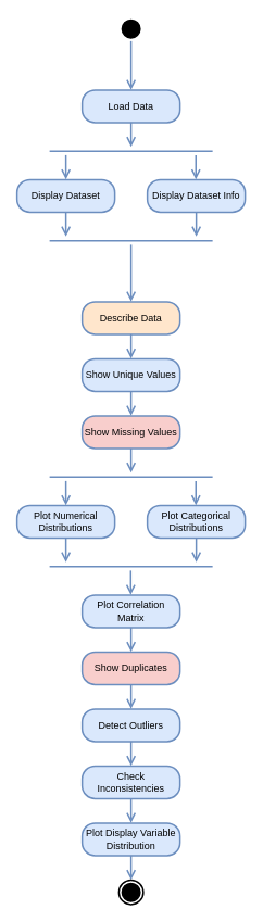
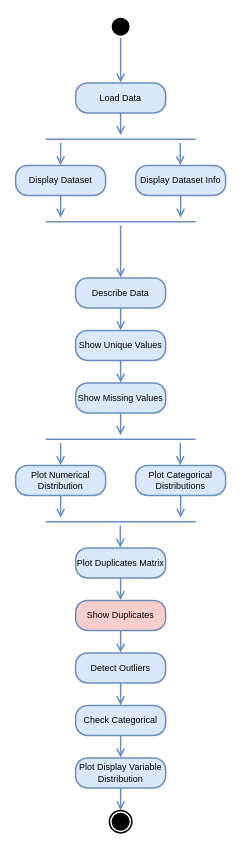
  <mxCell id="0" />
  <mxCell id="1" parent="0" />
  <mxCell id="2" value="" style="ellipse;html=1;shape=startState;fillColor=light-dark(#000000, #1d293b);strokeColor=#000000;labelBorderColor=none;fontStyle=0;textShadow=0;strokeWidth=2;" vertex="1" parent="1"><mxGeometry x="145" y="20" width="30" height="30" as="geometry" /></mxCell>
  <mxCell id="3" value="" style="edgeStyle=orthogonalEdgeStyle;html=1;verticalAlign=bottom;endArrow=open;endSize=8;strokeColor=#6c8ebf;rounded=0;fillColor=#dae8fc;labelBorderColor=none;fontStyle=0;textShadow=0;strokeWidth=2;" edge="1" parent="1" source="2"><mxGeometry relative="1" as="geometry"><mxPoint x="160" y="110" as="targetPoint" /></mxGeometry></mxCell>
  <mxCell id="4" value="Load Data" style="rounded=1;whiteSpace=wrap;html=1;arcSize=40;fillColor=#dae8fc;strokeColor=#6c8ebf;labelBorderColor=none;fontStyle=0;textShadow=0;strokeWidth=2;" vertex="1" parent="1"><mxGeometry x="100" y="110" width="120" height="40" as="geometry" /></mxCell>
  <mxCell id="5" value="" style="edgeStyle=orthogonalEdgeStyle;html=1;verticalAlign=bottom;endArrow=open;endSize=8;strokeColor=#6c8ebf;rounded=0;fillColor=#dae8fc;labelBorderColor=none;fontStyle=0;textShadow=0;strokeWidth=2;" edge="1" parent="1" source="4"><mxGeometry relative="1" as="geometry"><mxPoint x="160" y="180" as="targetPoint" /></mxGeometry></mxCell>
  <mxCell id="6" value="" style="shape=line;html=1;strokeWidth=2;strokeColor=#6c8ebf;fillColor=#dae8fc;labelBorderColor=none;fontStyle=0;textShadow=0;" vertex="1" parent="1"><mxGeometry x="60" y="180" width="200" height="10" as="geometry" /></mxCell>
  <mxCell id="7" value="" style="edgeStyle=orthogonalEdgeStyle;html=1;verticalAlign=bottom;endArrow=open;endSize=8;strokeColor=#6c8ebf;rounded=0;fillColor=#dae8fc;labelBorderColor=none;fontStyle=0;textShadow=0;strokeWidth=2;" edge="1" parent="1"><mxGeometry relative="1" as="geometry"><mxPoint x="80" y="220" as="targetPoint" /><mxPoint x="80" y="190" as="sourcePoint" /></mxGeometry></mxCell>
  <mxCell id="8" value="" style="edgeStyle=orthogonalEdgeStyle;html=1;verticalAlign=bottom;endArrow=open;endSize=8;strokeColor=#6c8ebf;rounded=0;fillColor=#dae8fc;labelBorderColor=none;fontStyle=0;textShadow=0;strokeWidth=2;" edge="1" parent="1"><mxGeometry relative="1" as="geometry"><mxPoint x="239.5" y="220" as="targetPoint" /><mxPoint x="239.5" y="190" as="sourcePoint" /></mxGeometry></mxCell>
  <mxCell id="9" value="Display Dataset" style="rounded=1;whiteSpace=wrap;html=1;arcSize=40;fillColor=#dae8fc;strokeColor=#6c8ebf;labelBorderColor=none;fontStyle=0;textShadow=0;strokeWidth=2;" vertex="1" parent="1"><mxGeometry x="20" y="220" width="120" height="40" as="geometry" /></mxCell>
  <mxCell id="10" value="" style="edgeStyle=orthogonalEdgeStyle;html=1;verticalAlign=bottom;endArrow=open;endSize=8;strokeColor=#6c8ebf;rounded=0;fillColor=#dae8fc;labelBorderColor=none;fontStyle=0;textShadow=0;strokeWidth=2;" edge="1" parent="1" source="9"><mxGeometry relative="1" as="geometry"><mxPoint x="80" y="290" as="targetPoint" /></mxGeometry></mxCell>
  <mxCell id="11" value="Display Dataset Info" style="rounded=1;whiteSpace=wrap;html=1;arcSize=40;fillColor=#dae8fc;strokeColor=#6c8ebf;labelBorderColor=none;fontStyle=0;textShadow=0;strokeWidth=2;" vertex="1" parent="1"><mxGeometry x="180" y="220" width="120" height="40" as="geometry" /></mxCell>
  <mxCell id="12" value="" style="edgeStyle=orthogonalEdgeStyle;html=1;verticalAlign=bottom;endArrow=open;endSize=8;strokeColor=#6c8ebf;rounded=0;fillColor=#dae8fc;labelBorderColor=none;fontStyle=0;textShadow=0;strokeWidth=2;" edge="1" parent="1" source="11"><mxGeometry relative="1" as="geometry"><mxPoint x="240" y="290" as="targetPoint" /></mxGeometry></mxCell>
  <mxCell id="13" value="" style="shape=line;html=1;strokeWidth=2;strokeColor=#6c8ebf;fillColor=#dae8fc;labelBorderColor=none;fontStyle=0;textShadow=0;" vertex="1" parent="1"><mxGeometry x="60" y="290" width="200" height="10" as="geometry" /></mxCell>
  <mxCell id="14" value="" style="edgeStyle=orthogonalEdgeStyle;html=1;verticalAlign=bottom;endArrow=open;endSize=8;strokeColor=#6c8ebf;rounded=0;fillColor=#dae8fc;labelBorderColor=none;fontStyle=0;textShadow=0;strokeWidth=2;" edge="1" parent="1" source="13"><mxGeometry relative="1" as="geometry"><mxPoint x="160" y="370" as="targetPoint" /></mxGeometry></mxCell>
- <mxCell id="15" value="Describe Data" style="rounded=1;whiteSpace=wrap;html=1;arcSize=40;fillColor=#ffe6cc;strokeColor=#6c8ebf;labelBorderColor=none;fontStyle=0;textShadow=0;strokeWidth=2;" vertex="1" parent="1"><mxGeometry x="100" y="370" width="120" height="40" as="geometry" /></mxCell>
+ <mxCell id="15" value="Describe Data" style="rounded=1;whiteSpace=wrap;html=1;arcSize=40;fillColor=#dae8fc;strokeColor=#6c8ebf;labelBorderColor=none;fontStyle=0;textShadow=0;strokeWidth=2;" vertex="1" parent="1"><mxGeometry x="100" y="370" width="120" height="40" as="geometry" /></mxCell>
  <mxCell id="16" value="" style="edgeStyle=orthogonalEdgeStyle;html=1;verticalAlign=bottom;endArrow=open;endSize=8;strokeColor=#6c8ebf;rounded=0;fillColor=#dae8fc;labelBorderColor=none;fontStyle=0;textShadow=0;strokeWidth=2;" edge="1" parent="1" source="15"><mxGeometry relative="1" as="geometry"><mxPoint x="160" y="440" as="targetPoint" /></mxGeometry></mxCell>
  <mxCell id="17" value="Show Unique Values" style="rounded=1;whiteSpace=wrap;html=1;arcSize=40;fillColor=#dae8fc;strokeColor=#6c8ebf;labelBorderColor=none;fontStyle=0;textShadow=0;strokeWidth=2;" vertex="1" parent="1"><mxGeometry x="100" y="440" width="120" height="40" as="geometry" /></mxCell>
  <mxCell id="18" value="" style="edgeStyle=orthogonalEdgeStyle;html=1;verticalAlign=bottom;endArrow=open;endSize=8;strokeColor=#6c8ebf;rounded=0;fillColor=#dae8fc;labelBorderColor=none;fontStyle=0;textShadow=0;strokeWidth=2;" edge="1" parent="1" source="17"><mxGeometry relative="1" as="geometry"><mxPoint x="160" y="510" as="targetPoint" /></mxGeometry></mxCell>
- <mxCell id="19" value="Show Missing Values" style="rounded=1;whiteSpace=wrap;html=1;arcSize=40;fillColor=#f8cecc;strokeColor=#6c8ebf;labelBorderColor=none;fontStyle=0;textShadow=0;strokeWidth=2;" vertex="1" parent="1"><mxGeometry x="100" y="510" width="120" height="40" as="geometry" /></mxCell>
+ <mxCell id="19" value="Show Missing Values" style="rounded=1;whiteSpace=wrap;html=1;arcSize=40;fillColor=#dae8fc;strokeColor=#6c8ebf;labelBorderColor=none;fontStyle=0;textShadow=0;strokeWidth=2;" vertex="1" parent="1"><mxGeometry x="100" y="510" width="120" height="40" as="geometry" /></mxCell>
  <mxCell id="20" value="" style="edgeStyle=orthogonalEdgeStyle;html=1;verticalAlign=bottom;endArrow=open;endSize=8;strokeColor=#6c8ebf;rounded=0;fillColor=#dae8fc;labelBorderColor=none;fontStyle=0;textShadow=0;strokeWidth=2;" edge="1" parent="1" source="19"><mxGeometry relative="1" as="geometry"><mxPoint x="160" y="580" as="targetPoint" /></mxGeometry></mxCell>
  <mxCell id="21" value="" style="shape=line;html=1;strokeWidth=2;strokeColor=#6c8ebf;fillColor=#dae8fc;labelBorderColor=none;fontStyle=0;textShadow=0;" vertex="1" parent="1"><mxGeometry x="60" y="580" width="200" height="10" as="geometry" /></mxCell>
  <mxCell id="22" value="" style="edgeStyle=orthogonalEdgeStyle;html=1;verticalAlign=bottom;endArrow=open;endSize=8;strokeColor=#6c8ebf;rounded=0;fillColor=#dae8fc;labelBorderColor=none;fontStyle=0;textShadow=0;strokeWidth=2;" edge="1" parent="1"><mxGeometry relative="1" as="geometry"><mxPoint x="80" y="620" as="targetPoint" /><mxPoint x="80" y="590" as="sourcePoint" /></mxGeometry></mxCell>
  <mxCell id="23" value="" style="edgeStyle=orthogonalEdgeStyle;html=1;verticalAlign=bottom;endArrow=open;endSize=8;strokeColor=#6c8ebf;rounded=0;fillColor=#dae8fc;labelBorderColor=none;fontStyle=0;textShadow=0;strokeWidth=2;" edge="1" parent="1"><mxGeometry relative="1" as="geometry"><mxPoint x="239.5" y="620" as="targetPoint" /><mxPoint x="239.5" y="590" as="sourcePoint" /></mxGeometry></mxCell>
- <mxCell id="24" value="Plot Numerical Distributions" style="rounded=1;whiteSpace=wrap;html=1;arcSize=40;fillColor=#dae8fc;strokeColor=#6c8ebf;labelBorderColor=none;fontStyle=0;textShadow=0;strokeWidth=2;" vertex="1" parent="1"><mxGeometry x="20" y="620" width="120" height="40" as="geometry" /></mxCell>
+ <mxCell id="24" value="Plot Numerical Distribution" style="rounded=1;whiteSpace=wrap;html=1;arcSize=40;fillColor=#dae8fc;strokeColor=#6c8ebf;labelBorderColor=none;fontStyle=0;textShadow=0;strokeWidth=2;" vertex="1" parent="1"><mxGeometry x="20" y="620" width="120" height="40" as="geometry" /></mxCell>
  <mxCell id="25" value="" style="edgeStyle=orthogonalEdgeStyle;html=1;verticalAlign=bottom;endArrow=open;endSize=8;strokeColor=#6c8ebf;rounded=0;fillColor=#dae8fc;labelBorderColor=none;fontStyle=0;textShadow=0;strokeWidth=2;" edge="1" parent="1" source="24"><mxGeometry relative="1" as="geometry"><mxPoint x="80" y="690" as="targetPoint" /></mxGeometry></mxCell>
  <mxCell id="26" value="Plot Categorical Distributions" style="rounded=1;whiteSpace=wrap;html=1;arcSize=40;fillColor=#dae8fc;strokeColor=#6c8ebf;labelBorderColor=none;fontStyle=0;textShadow=0;strokeWidth=2;" vertex="1" parent="1"><mxGeometry x="180" y="620" width="120" height="40" as="geometry" /></mxCell>
  <mxCell id="27" value="" style="edgeStyle=orthogonalEdgeStyle;html=1;verticalAlign=bottom;endArrow=open;endSize=8;strokeColor=#6c8ebf;rounded=0;fillColor=#dae8fc;labelBorderColor=none;fontStyle=0;textShadow=0;strokeWidth=2;" edge="1" parent="1" source="26"><mxGeometry relative="1" as="geometry"><mxPoint x="240" y="690" as="targetPoint" /></mxGeometry></mxCell>
  <mxCell id="28" value="" style="shape=line;html=1;strokeWidth=2;strokeColor=#6c8ebf;fillColor=#dae8fc;labelBorderColor=none;fontStyle=0;textShadow=0;" vertex="1" parent="1"><mxGeometry x="60" y="690" width="200" height="10" as="geometry" /></mxCell>
  <mxCell id="29" value="" style="edgeStyle=orthogonalEdgeStyle;html=1;verticalAlign=bottom;endArrow=open;endSize=8;strokeColor=#6c8ebf;rounded=0;fillColor=#dae8fc;labelBorderColor=none;fontStyle=0;textShadow=0;strokeWidth=2;" edge="1" parent="1"><mxGeometry relative="1" as="geometry"><mxPoint x="159.6" y="730" as="targetPoint" /><mxPoint x="159.6" y="700" as="sourcePoint" /></mxGeometry></mxCell>
- <mxCell id="30" value="Plot Correlation Matrix" style="rounded=1;whiteSpace=wrap;html=1;arcSize=40;fillColor=#dae8fc;strokeColor=#6c8ebf;labelBorderColor=none;fontStyle=0;textShadow=0;strokeWidth=2;" vertex="1" parent="1"><mxGeometry x="100" y="730" width="120" height="40" as="geometry" /></mxCell>
+ <mxCell id="30" value="Plot Duplicates Matrix" style="rounded=1;whiteSpace=wrap;html=1;arcSize=40;fillColor=#dae8fc;strokeColor=#6c8ebf;labelBorderColor=none;fontStyle=0;textShadow=0;strokeWidth=2;" vertex="1" parent="1"><mxGeometry x="100" y="730" width="120" height="40" as="geometry" /></mxCell>
  <mxCell id="31" value="" style="edgeStyle=orthogonalEdgeStyle;html=1;verticalAlign=bottom;endArrow=open;endSize=8;strokeColor=#6c8ebf;rounded=0;fillColor=#dae8fc;labelBorderColor=none;fontStyle=0;textShadow=0;strokeWidth=2;" edge="1" parent="1" source="30"><mxGeometry relative="1" as="geometry"><mxPoint x="160" y="800" as="targetPoint" /></mxGeometry></mxCell>
  <mxCell id="32" value="Show Duplicates" style="rounded=1;whiteSpace=wrap;html=1;arcSize=40;fillColor=#f8cecc;strokeColor=#6c8ebf;labelBorderColor=none;fontStyle=0;textShadow=0;strokeWidth=2;" vertex="1" parent="1"><mxGeometry x="100" y="800" width="120" height="40" as="geometry" /></mxCell>
  <mxCell id="33" value="" style="edgeStyle=orthogonalEdgeStyle;html=1;verticalAlign=bottom;endArrow=open;endSize=8;strokeColor=#6c8ebf;rounded=0;fillColor=#dae8fc;labelBorderColor=none;fontStyle=0;textShadow=0;strokeWidth=2;" edge="1" parent="1" source="32"><mxGeometry relative="1" as="geometry"><mxPoint x="160" y="870" as="targetPoint" /></mxGeometry></mxCell>
  <mxCell id="34" value="Detect Outliers" style="rounded=1;whiteSpace=wrap;html=1;arcSize=40;fillColor=#dae8fc;strokeColor=#6c8ebf;labelBorderColor=none;fontStyle=0;textShadow=0;strokeWidth=2;" vertex="1" parent="1"><mxGeometry x="100" y="870" width="120" height="40" as="geometry" /></mxCell>
  <mxCell id="35" value="" style="edgeStyle=orthogonalEdgeStyle;html=1;verticalAlign=bottom;endArrow=open;endSize=8;strokeColor=#6c8ebf;rounded=0;fillColor=#dae8fc;labelBorderColor=none;fontStyle=0;textShadow=0;strokeWidth=2;" edge="1" parent="1" source="34"><mxGeometry relative="1" as="geometry"><mxPoint x="160" y="940" as="targetPoint" /></mxGeometry></mxCell>
- <mxCell id="36" value="Check Inconsistencies" style="rounded=1;whiteSpace=wrap;html=1;arcSize=40;fillColor=#dae8fc;strokeColor=#6c8ebf;labelBorderColor=none;fontStyle=0;textShadow=0;strokeWidth=2;" vertex="1" parent="1"><mxGeometry x="100" y="940" width="120" height="40" as="geometry" /></mxCell>
+ <mxCell id="36" value="Check Categorical" style="rounded=1;whiteSpace=wrap;html=1;arcSize=40;fillColor=#dae8fc;strokeColor=#6c8ebf;labelBorderColor=none;fontStyle=0;textShadow=0;strokeWidth=2;" vertex="1" parent="1"><mxGeometry x="100" y="940" width="120" height="40" as="geometry" /></mxCell>
  <mxCell id="37" value="" style="edgeStyle=orthogonalEdgeStyle;html=1;verticalAlign=bottom;endArrow=open;endSize=8;strokeColor=#6c8ebf;rounded=0;fillColor=#dae8fc;labelBorderColor=none;fontStyle=0;textShadow=0;strokeWidth=2;" edge="1" parent="1" source="36"><mxGeometry relative="1" as="geometry"><mxPoint x="160" y="1010" as="targetPoint" /></mxGeometry></mxCell>
  <mxCell id="38" value="Plot Display Variable Distribution" style="rounded=1;whiteSpace=wrap;html=1;arcSize=40;fillColor=#dae8fc;strokeColor=#6c8ebf;labelBorderColor=none;fontStyle=0;textShadow=0;strokeWidth=2;" vertex="1" parent="1"><mxGeometry x="100" y="1010" width="120" height="40" as="geometry" /></mxCell>
  <mxCell id="39" value="" style="edgeStyle=orthogonalEdgeStyle;html=1;verticalAlign=bottom;endArrow=open;endSize=8;strokeColor=#6c8ebf;rounded=0;fillColor=#dae8fc;labelBorderColor=none;fontStyle=0;textShadow=0;strokeWidth=2;" edge="1" parent="1" source="38"><mxGeometry relative="1" as="geometry"><mxPoint x="160" y="1080" as="targetPoint" /></mxGeometry></mxCell>
  <mxCell id="40" value="" style="ellipse;html=1;shape=endState;fillColor=#000000;strokeColor=light-dark(#000000, #5c79a3);labelBorderColor=none;fontStyle=0;textShadow=0;strokeWidth=2;" vertex="1" parent="1"><mxGeometry x="145" y="1080" width="30" height="30" as="geometry" /></mxCell>
